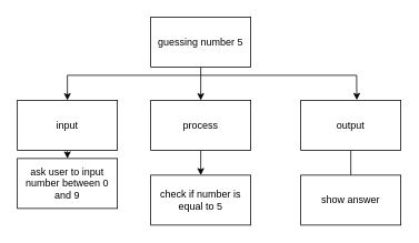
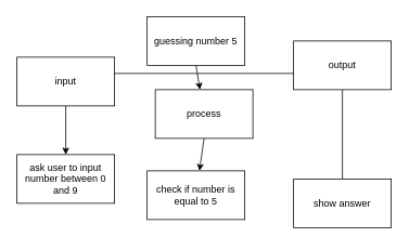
  <mxCell id="0" />
  <mxCell id="1" parent="0" />
  <mxCell id="2" style="edgeStyle=none;html=1;exitX=0.5;exitY=1;exitDx=0;exitDy=0;" edge="1" parent="1" source="5" target="9"><mxGeometry relative="1" as="geometry" /></mxCell>
  <mxCell id="3" style="edgeStyle=none;html=1;entryX=0.5;entryY=0;entryDx=0;entryDy=0;rounded=0;" edge="1" parent="1" target="11"><mxGeometry relative="1" as="geometry"><mxPoint x="240" y="90" as="sourcePoint" /><Array as="points"><mxPoint x="80" y="90" /></Array></mxGeometry></mxCell>
  <mxCell id="4" style="edgeStyle=none;html=1;entryX=0.56;entryY=-0.005;entryDx=0;entryDy=0;entryPerimeter=0;rounded=0;" edge="1" parent="1" target="7"><mxGeometry relative="1" as="geometry"><mxPoint x="240" y="90" as="sourcePoint" /><Array as="points"><mxPoint x="427" y="90" /></Array></mxGeometry></mxCell>
  <mxCell id="5" value="guessing number 5" style="whiteSpace=wrap;html=1;" vertex="1" parent="1"><mxGeometry x="180" y="20" width="120" height="60" as="geometry" /></mxCell>
  <mxCell id="6" style="edgeStyle=none;html=1;exitX=0.5;exitY=1;exitDx=0;exitDy=0;endArrow=none;" edge="1" parent="1" source="7" target="14"><mxGeometry relative="1" as="geometry" /></mxCell>
- <mxCell id="7" value="output" style="whiteSpace=wrap;html=1;" vertex="1" parent="1"><mxGeometry x="360" y="120" width="120" height="60" as="geometry" /></mxCell>
+ <mxCell id="7" value="output" style="whiteSpace=wrap;html=1;" vertex="1" parent="1"><mxGeometry x="360" y="50" width="120" height="60" as="geometry" /></mxCell>
  <mxCell id="8" style="edgeStyle=none;html=1;exitX=0.5;exitY=1;exitDx=0;exitDy=0;" edge="1" parent="1" source="9" target="13"><mxGeometry relative="1" as="geometry" /></mxCell>
- <mxCell id="9" value="process" style="whiteSpace=wrap;html=1;" vertex="1" parent="1"><mxGeometry x="180" y="120" width="120" height="60" as="geometry" /></mxCell>
+ <mxCell id="9" value="process" style="whiteSpace=wrap;html=1;" vertex="1" parent="1"><mxGeometry x="190" y="110" width="120" height="60" as="geometry" /></mxCell>
  <mxCell id="10" style="edgeStyle=none;html=1;exitX=0.5;exitY=1;exitDx=0;exitDy=0;" edge="1" parent="1" source="11" target="12"><mxGeometry relative="1" as="geometry" /></mxCell>
- <mxCell id="11" value="input" style="whiteSpace=wrap;html=1;" vertex="1" parent="1"><mxGeometry x="20" y="120" width="120" height="60" as="geometry" /></mxCell>
+ <mxCell id="11" value="input" style="whiteSpace=wrap;html=1;" vertex="1" parent="1"><mxGeometry x="20" y="70" width="120" height="60" as="geometry" /></mxCell>
  <mxCell id="12" value="ask user to input number between 0 and 9" style="whiteSpace=wrap;html=1;" vertex="1" parent="1"><mxGeometry x="20" y="190" width="120" height="60" as="geometry" /></mxCell>
  <mxCell id="13" value="check if number is equal to 5" style="whiteSpace=wrap;html=1;" vertex="1" parent="1"><mxGeometry x="180" y="210" width="120" height="60" as="geometry" /></mxCell>
- <mxCell id="14" value="show answer" style="whiteSpace=wrap;html=1;" vertex="1" parent="1"><mxGeometry x="360" y="210" width="120" height="60" as="geometry" /></mxCell>
+ <mxCell id="14" value="show answer" style="whiteSpace=wrap;html=1;" vertex="1" parent="1"><mxGeometry x="360" y="220" width="120" height="60" as="geometry" /></mxCell>
